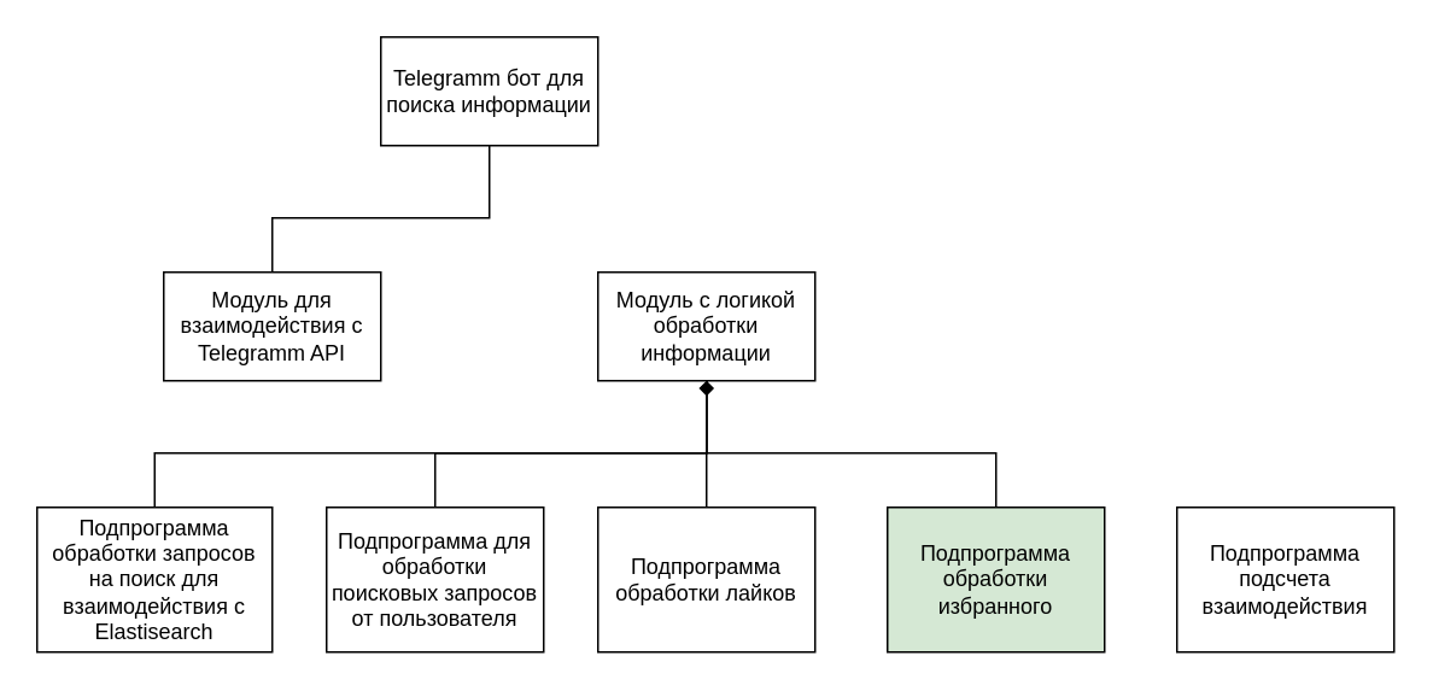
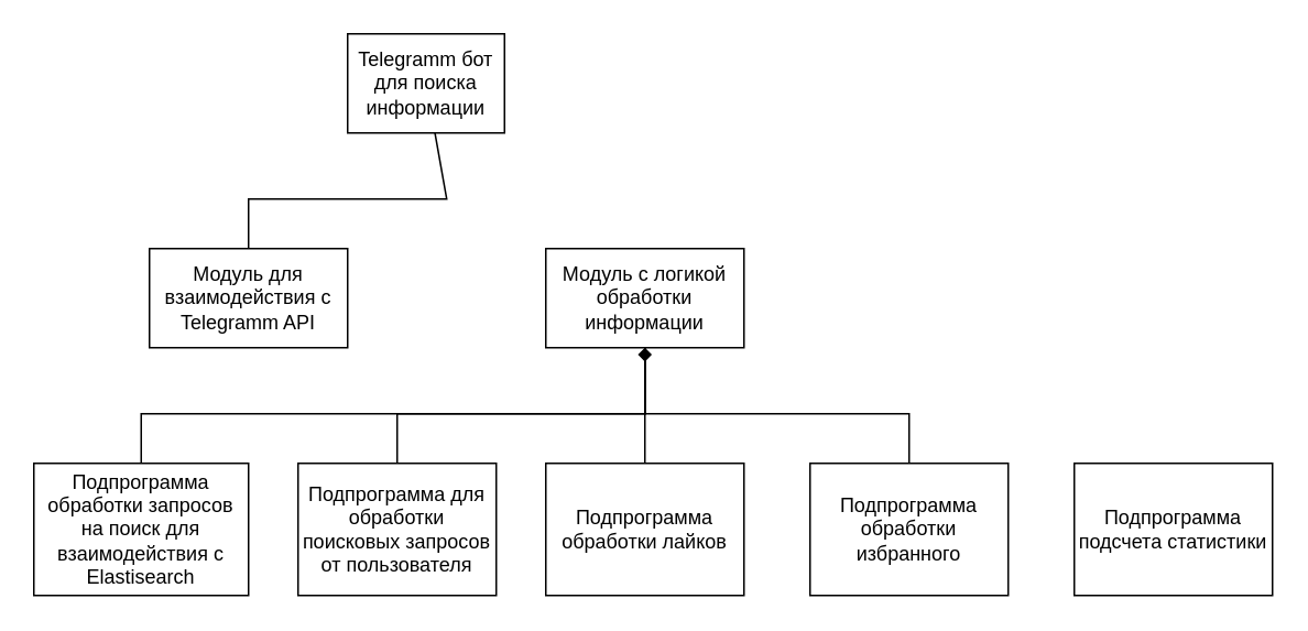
  <mxCell id="0" />
  <mxCell id="1" parent="0" />
- <mxCell id="2" value="Telegramm бот для поиска информации" style="rounded=0;whiteSpace=wrap;html=1;" parent="1" vertex="1"><mxGeometry x="210" y="20" width="120" height="60" as="geometry" /></mxCell>
+ <mxCell id="2" value="Telegramm бот для поиска информации" style="rounded=0;whiteSpace=wrap;html=1;" parent="1" vertex="1"><mxGeometry x="210" y="20" width="95" height="60" as="geometry" /></mxCell>
  <mxCell id="3" value="Модуль для взаимодействия с &lt;span style=&quot;white-space: pre;&quot;&gt;Telegramm API&lt;/span&gt;" style="rounded=0;whiteSpace=wrap;html=1;" parent="1" vertex="1"><mxGeometry x="90" y="150" width="120" height="60" as="geometry" /></mxCell>
  <mxCell id="4" value="Подпрограмма обработки запросов на поиск для взаимодействия с Elastisearch" style="rounded=0;whiteSpace=wrap;html=1;" parent="1" vertex="1"><mxGeometry x="20" y="280" width="130" height="80" as="geometry" /></mxCell>
  <mxCell id="5" value="Модуль с логикой обработки информации" style="rounded=0;whiteSpace=wrap;html=1;" parent="1" vertex="1"><mxGeometry x="330" y="150" width="120" height="60" as="geometry" /></mxCell>
  <mxCell id="6" value="Подпрограмма для обработки поисковых запросов от пользователя" style="rounded=0;whiteSpace=wrap;html=1;" parent="1" vertex="1"><mxGeometry x="180" y="280" width="120" height="80" as="geometry" /></mxCell>
  <mxCell id="7" value="Подпрограмма обработки лайков" style="rounded=0;whiteSpace=wrap;html=1;" parent="1" vertex="1"><mxGeometry x="330" y="280" width="120" height="80" as="geometry" /></mxCell>
- <mxCell id="8" value="Подпрограмма обработки избранного" style="rounded=0;whiteSpace=wrap;html=1;fillColor=#d5e8d4;" parent="1" vertex="1"><mxGeometry x="490" y="280" width="120" height="80" as="geometry" /></mxCell>
- <mxCell id="9" value="Подпрограмма подсчета взаимодействия" style="rounded=0;whiteSpace=wrap;html=1;" parent="1" vertex="1"><mxGeometry x="650" y="280" width="120" height="80" as="geometry" /></mxCell>
+ <mxCell id="8" value="Подпрограмма обработки избранного" style="rounded=0;whiteSpace=wrap;html=1;" parent="1" vertex="1"><mxGeometry x="490" y="280" width="120" height="80" as="geometry" /></mxCell>
+ <mxCell id="9" value="Подпрограмма подсчета статистики" style="rounded=0;whiteSpace=wrap;html=1;" parent="1" vertex="1"><mxGeometry x="650" y="280" width="120" height="80" as="geometry" /></mxCell>
  <mxCell id="10" value="" style="endArrow=none;html=1;rounded=0;" parent="1" source="3" target="2" edge="1"><mxGeometry width="50" height="50" relative="1" as="geometry"><mxPoint x="260" y="210" as="sourcePoint" /><mxPoint x="310" y="160" as="targetPoint" /><Array as="points"><mxPoint x="150" y="120" /><mxPoint x="270" y="120" /></Array></mxGeometry></mxCell>
  <mxCell id="11" value="" style="endArrow=none;html=1;rounded=0;" parent="1" source="4" target="5" edge="1"><mxGeometry width="50" height="50" relative="1" as="geometry"><mxPoint x="260" y="240" as="sourcePoint" /><mxPoint x="310" y="190" as="targetPoint" /><Array as="points"><mxPoint x="85" y="250" /><mxPoint x="390" y="250" /></Array></mxGeometry></mxCell>
  <mxCell id="12" value="" style="endArrow=none;html=1;rounded=0;" parent="1" source="6" target="5" edge="1"><mxGeometry width="50" height="50" relative="1" as="geometry"><mxPoint x="260" y="240" as="sourcePoint" /><mxPoint x="310" y="190" as="targetPoint" /><Array as="points"><mxPoint x="240" y="250" /><mxPoint x="390" y="250" /></Array></mxGeometry></mxCell>
  <mxCell id="13" value="" style="endArrow=none;html=1;rounded=0;" parent="1" source="7" target="5" edge="1"><mxGeometry width="50" height="50" relative="1" as="geometry"><mxPoint x="340" y="240" as="sourcePoint" /><mxPoint x="390" y="190" as="targetPoint" /></mxGeometry></mxCell>
  <mxCell id="14" value="" style="endArrow=diamond;html=1;rounded=0;" parent="1" source="8" target="5" edge="1"><mxGeometry width="50" height="50" relative="1" as="geometry"><mxPoint x="340" y="240" as="sourcePoint" /><mxPoint x="390" y="190" as="targetPoint" /><Array as="points"><mxPoint x="550" y="250" /><mxPoint x="390" y="250" /></Array></mxGeometry></mxCell>
